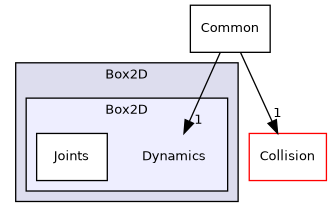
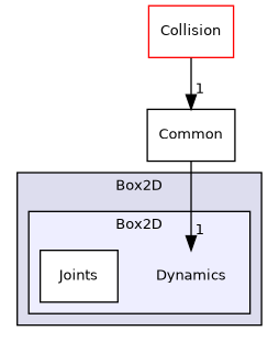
  digraph {
    compound=true
    node [fontname=Helvetica fontsize=10 shape=box]
    edge [headlabel=1 labeldistance=1.5 labelfontname=Helvetica labelfontsize=10]
    n1 [label=Dynamics shape=plaintext]
    n2 [color=black fillcolor=white label=Joints style=filled]
    n3 [label=Common]
    n4 [color=red fillcolor=white label=Collision style=filled]
    subgraph cluster_1 {
      bgcolor="#ddddee"
      fontname=Helvetica
      fontsize=10
      label=Box2D
      pencolor=black
      subgraph cluster_2 {
        bgcolor="#eeeeff"
        fontname=Helvetica
        fontsize=10
        label=Box2D
        pencolor=black
        n1
        n2
      }
    }
    n3 -> n1
-   n3 -> n4
+   n4 -> n3
  }
